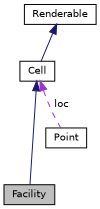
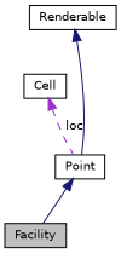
  digraph {
    node [color=black fillcolor=white fontname=Helvetica fontsize=10 shape=record style=filled]
    edge [color=midnightblue dir=back fontname=Helvetica fontsize=10 labelfontname=Helvetica labelfontsize=10 style=solid]
    n1 [fillcolor=grey75 fontcolor=black height=0.2 label=Facility width=0.4]
    n2 [height=0.2 label=Cell width=0.4]
    n3 [height=0.2 label=Point width=0.4]
    n4 [height=0.2 label=Renderable width=0.4]
-   n2 -> n1
+   n3 -> n1
    n2 -> n3 [color=darkorchid3 label=" loc" style=dashed]
-   n4 -> n2
+   n4 -> n3
  }
